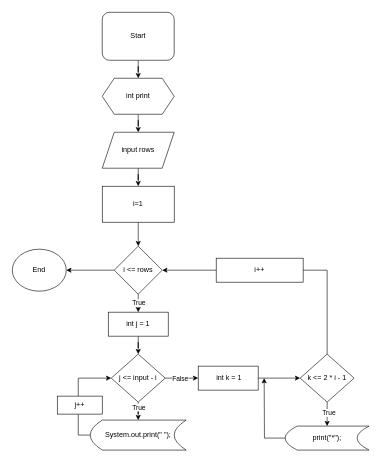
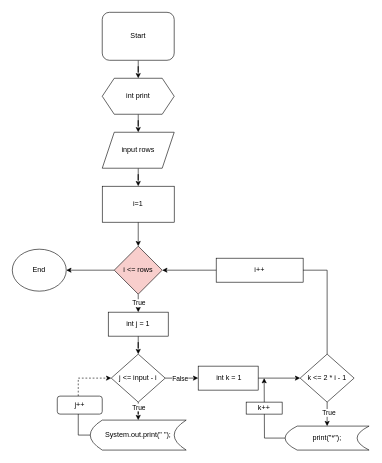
  <mxCell id="0" />
  <mxCell id="1" parent="0" />
  <mxCell id="2" value="" style="edgeStyle=orthogonalEdgeStyle;rounded=0;orthogonalLoop=1;jettySize=auto;html=1;" edge="1" parent="1" source="3" target="5"><mxGeometry relative="1" as="geometry" /></mxCell>
  <mxCell id="3" value="Start" style="whiteSpace=wrap;html=1;rounded=1;" vertex="1" parent="1"><mxGeometry x="170" y="20" width="120" height="80" as="geometry" /></mxCell>
  <mxCell id="4" value="" style="edgeStyle=orthogonalEdgeStyle;rounded=0;orthogonalLoop=1;jettySize=auto;html=1;" edge="1" parent="1" source="5" target="7"><mxGeometry relative="1" as="geometry" /></mxCell>
  <mxCell id="5" value="int print" style="shape=hexagon;perimeter=hexagonPerimeter2;whiteSpace=wrap;html=1;fixedSize=1;" vertex="1" parent="1"><mxGeometry x="170" y="130" width="120" height="60" as="geometry" /></mxCell>
  <mxCell id="6" value="" style="edgeStyle=orthogonalEdgeStyle;rounded=0;orthogonalLoop=1;jettySize=auto;html=1;" edge="1" parent="1" source="7" target="9"><mxGeometry relative="1" as="geometry" /></mxCell>
  <mxCell id="7" value="input rows" style="shape=parallelogram;perimeter=parallelogramPerimeter;whiteSpace=wrap;html=1;fixedSize=1;" vertex="1" parent="1"><mxGeometry x="170" y="220" width="120" height="60" as="geometry" /></mxCell>
  <mxCell id="8" value="" style="edgeStyle=orthogonalEdgeStyle;rounded=0;orthogonalLoop=1;jettySize=auto;html=1;" edge="1" parent="1" source="9" target="13"><mxGeometry relative="1" as="geometry" /></mxCell>
  <mxCell id="9" value="i=1" style="whiteSpace=wrap;html=1;" vertex="1" parent="1"><mxGeometry x="170" y="310" width="120" height="60" as="geometry" /></mxCell>
  <mxCell id="10" value="" style="edgeStyle=orthogonalEdgeStyle;rounded=0;orthogonalLoop=1;jettySize=auto;html=1;" edge="1" parent="1" source="13" target="15"><mxGeometry relative="1" as="geometry" /></mxCell>
  <mxCell id="11" value="True" style="edgeLabel;html=1;align=center;verticalAlign=middle;resizable=0;points=[];" vertex="1" connectable="0" parent="10"><mxGeometry x="0.36" relative="1" as="geometry"><mxPoint as="offset" /></mxGeometry></mxCell>
  <mxCell id="12" value="" style="edgeStyle=orthogonalEdgeStyle;rounded=0;orthogonalLoop=1;jettySize=auto;html=1;" edge="1" parent="1" source="13" target="35"><mxGeometry relative="1" as="geometry" /></mxCell>
- <mxCell id="13" value="i &amp;lt;= rows" style="rhombus;whiteSpace=wrap;html=1;" vertex="1" parent="1"><mxGeometry x="190" y="410" width="80" height="80" as="geometry" /></mxCell>
+ <mxCell id="13" value="i &amp;lt;= rows" style="rhombus;whiteSpace=wrap;html=1;fillColor=#f8cecc;" vertex="1" parent="1"><mxGeometry x="190" y="410" width="80" height="80" as="geometry" /></mxCell>
  <mxCell id="14" value="" style="edgeStyle=orthogonalEdgeStyle;rounded=0;orthogonalLoop=1;jettySize=auto;html=1;" edge="1" parent="1" source="15" target="20"><mxGeometry relative="1" as="geometry" /></mxCell>
  <mxCell id="15" value="int j = 1" style="whiteSpace=wrap;html=1;" vertex="1" parent="1"><mxGeometry x="180" y="520" width="100" height="40" as="geometry" /></mxCell>
  <mxCell id="16" value="" style="edgeStyle=orthogonalEdgeStyle;rounded=0;orthogonalLoop=1;jettySize=auto;html=1;" edge="1" parent="1" source="20" target="22"><mxGeometry relative="1" as="geometry" /></mxCell>
  <mxCell id="17" value="True" style="edgeLabel;html=1;align=center;verticalAlign=middle;resizable=0;points=[];" vertex="1" connectable="0" parent="16"><mxGeometry x="-0.68" relative="1" as="geometry"><mxPoint as="offset" /></mxGeometry></mxCell>
  <mxCell id="18" value="" style="edgeStyle=orthogonalEdgeStyle;rounded=0;orthogonalLoop=1;jettySize=auto;html=1;" edge="1" parent="1" source="20" target="28"><mxGeometry relative="1" as="geometry" /></mxCell>
  <mxCell id="19" value="False" style="edgeLabel;html=1;align=center;verticalAlign=middle;resizable=0;points=[];" vertex="1" connectable="0" parent="18"><mxGeometry x="-0.127" y="-1" relative="1" as="geometry"><mxPoint as="offset" /></mxGeometry></mxCell>
  <mxCell id="20" value="j &amp;lt;= input - i" style="rhombus;whiteSpace=wrap;html=1;" vertex="1" parent="1"><mxGeometry x="185" y="590" width="90" height="80" as="geometry" /></mxCell>
- <mxCell id="21" style="edgeStyle=orthogonalEdgeStyle;rounded=0;orthogonalLoop=1;jettySize=auto;html=1;entryX=0;entryY=0.5;entryDx=0;entryDy=0;" edge="1" parent="1" source="32" target="20"><mxGeometry relative="1" as="geometry"><Array as="points"><mxPoint x="130" y="630" /></Array></mxGeometry></mxCell>
+ <mxCell id="21" style="edgeStyle=orthogonalEdgeStyle;rounded=0;orthogonalLoop=1;jettySize=auto;html=1;entryX=0;entryY=0.5;entryDx=0;entryDy=0;dashed=1;" edge="1" parent="1" source="32" target="20"><mxGeometry relative="1" as="geometry"><Array as="points"><mxPoint x="130" y="630" /></Array></mxGeometry></mxCell>
  <mxCell id="22" value="System.out.print(&quot; &quot;);" style="shape=dataStorage;whiteSpace=wrap;html=1;fixedSize=1;" vertex="1" parent="1"><mxGeometry x="150" y="700" width="160" height="50" as="geometry" /></mxCell>
  <mxCell id="23" value="" style="edgeStyle=orthogonalEdgeStyle;rounded=0;orthogonalLoop=1;jettySize=auto;html=1;" edge="1" parent="1" source="26" target="30"><mxGeometry relative="1" as="geometry" /></mxCell>
  <mxCell id="24" value="True" style="edgeLabel;html=1;align=center;verticalAlign=middle;resizable=0;points=[];" vertex="1" connectable="0" parent="23"><mxGeometry x="-0.15" y="2" relative="1" as="geometry"><mxPoint as="offset" /></mxGeometry></mxCell>
  <mxCell id="25" style="edgeStyle=orthogonalEdgeStyle;rounded=0;orthogonalLoop=1;jettySize=auto;html=1;entryX=1;entryY=0.5;entryDx=0;entryDy=0;" edge="1" parent="1" source="26" target="13"><mxGeometry relative="1" as="geometry"><Array as="points"><mxPoint x="545" y="450" /></Array></mxGeometry></mxCell>
  <mxCell id="26" value="k &amp;lt;= 2 * i - 1" style="rhombus;whiteSpace=wrap;html=1;" vertex="1" parent="1"><mxGeometry x="500" y="590" width="90" height="80" as="geometry" /></mxCell>
  <mxCell id="27" value="" style="edgeStyle=orthogonalEdgeStyle;rounded=0;orthogonalLoop=1;jettySize=auto;html=1;" edge="1" parent="1" source="28" target="26"><mxGeometry relative="1" as="geometry" /></mxCell>
  <mxCell id="28" value="&amp;nbsp;int k = 1" style="whiteSpace=wrap;html=1;" vertex="1" parent="1"><mxGeometry x="330" y="610" width="100" height="40" as="geometry" /></mxCell>
  <mxCell id="29" style="edgeStyle=orthogonalEdgeStyle;rounded=0;orthogonalLoop=1;jettySize=auto;html=1;" edge="1" parent="1" source="30"><mxGeometry relative="1" as="geometry"><mxPoint x="440" y="630" as="targetPoint" /></mxGeometry></mxCell>
  <mxCell id="30" value="print(&quot;*&quot;);" style="shape=dataStorage;whiteSpace=wrap;html=1;fixedSize=1;" vertex="1" parent="1"><mxGeometry x="475" y="710" width="140" height="40" as="geometry" /></mxCell>
  <mxCell id="31" value="" style="edgeStyle=orthogonalEdgeStyle;rounded=0;orthogonalLoop=1;jettySize=auto;html=1;entryX=0;entryY=0.5;entryDx=0;entryDy=0;" edge="1" parent="1" source="22" target="32"><mxGeometry relative="1" as="geometry"><mxPoint x="150" y="725" as="sourcePoint" /><mxPoint x="185" y="630" as="targetPoint" /><Array as="points"><mxPoint x="130" y="725" /></Array></mxGeometry></mxCell>
- <mxCell id="32" value="j++" style="rounded=0;whiteSpace=wrap;html=1;" vertex="1" parent="1"><mxGeometry x="95" y="660" width="75" height="30" as="geometry" /></mxCell>
+ <mxCell id="32" value="j++" style="whiteSpace=wrap;html=1;rounded=1;" vertex="1" parent="1"><mxGeometry x="95" y="660" width="75" height="30" as="geometry" /></mxCell>
+ <mxCell id="33" value="k++" style="rounded=0;whiteSpace=wrap;html=1;" vertex="1" parent="1"><mxGeometry x="410" y="670" width="60" height="20" as="geometry" /></mxCell>
  <mxCell id="34" value="i++" style="rounded=0;whiteSpace=wrap;html=1;" vertex="1" parent="1"><mxGeometry x="360" y="430" width="145" height="40" as="geometry" /></mxCell>
  <mxCell id="35" value="End" style="ellipse;whiteSpace=wrap;html=1;" vertex="1" parent="1"><mxGeometry x="20" y="415" width="90" height="70" as="geometry" /></mxCell>
